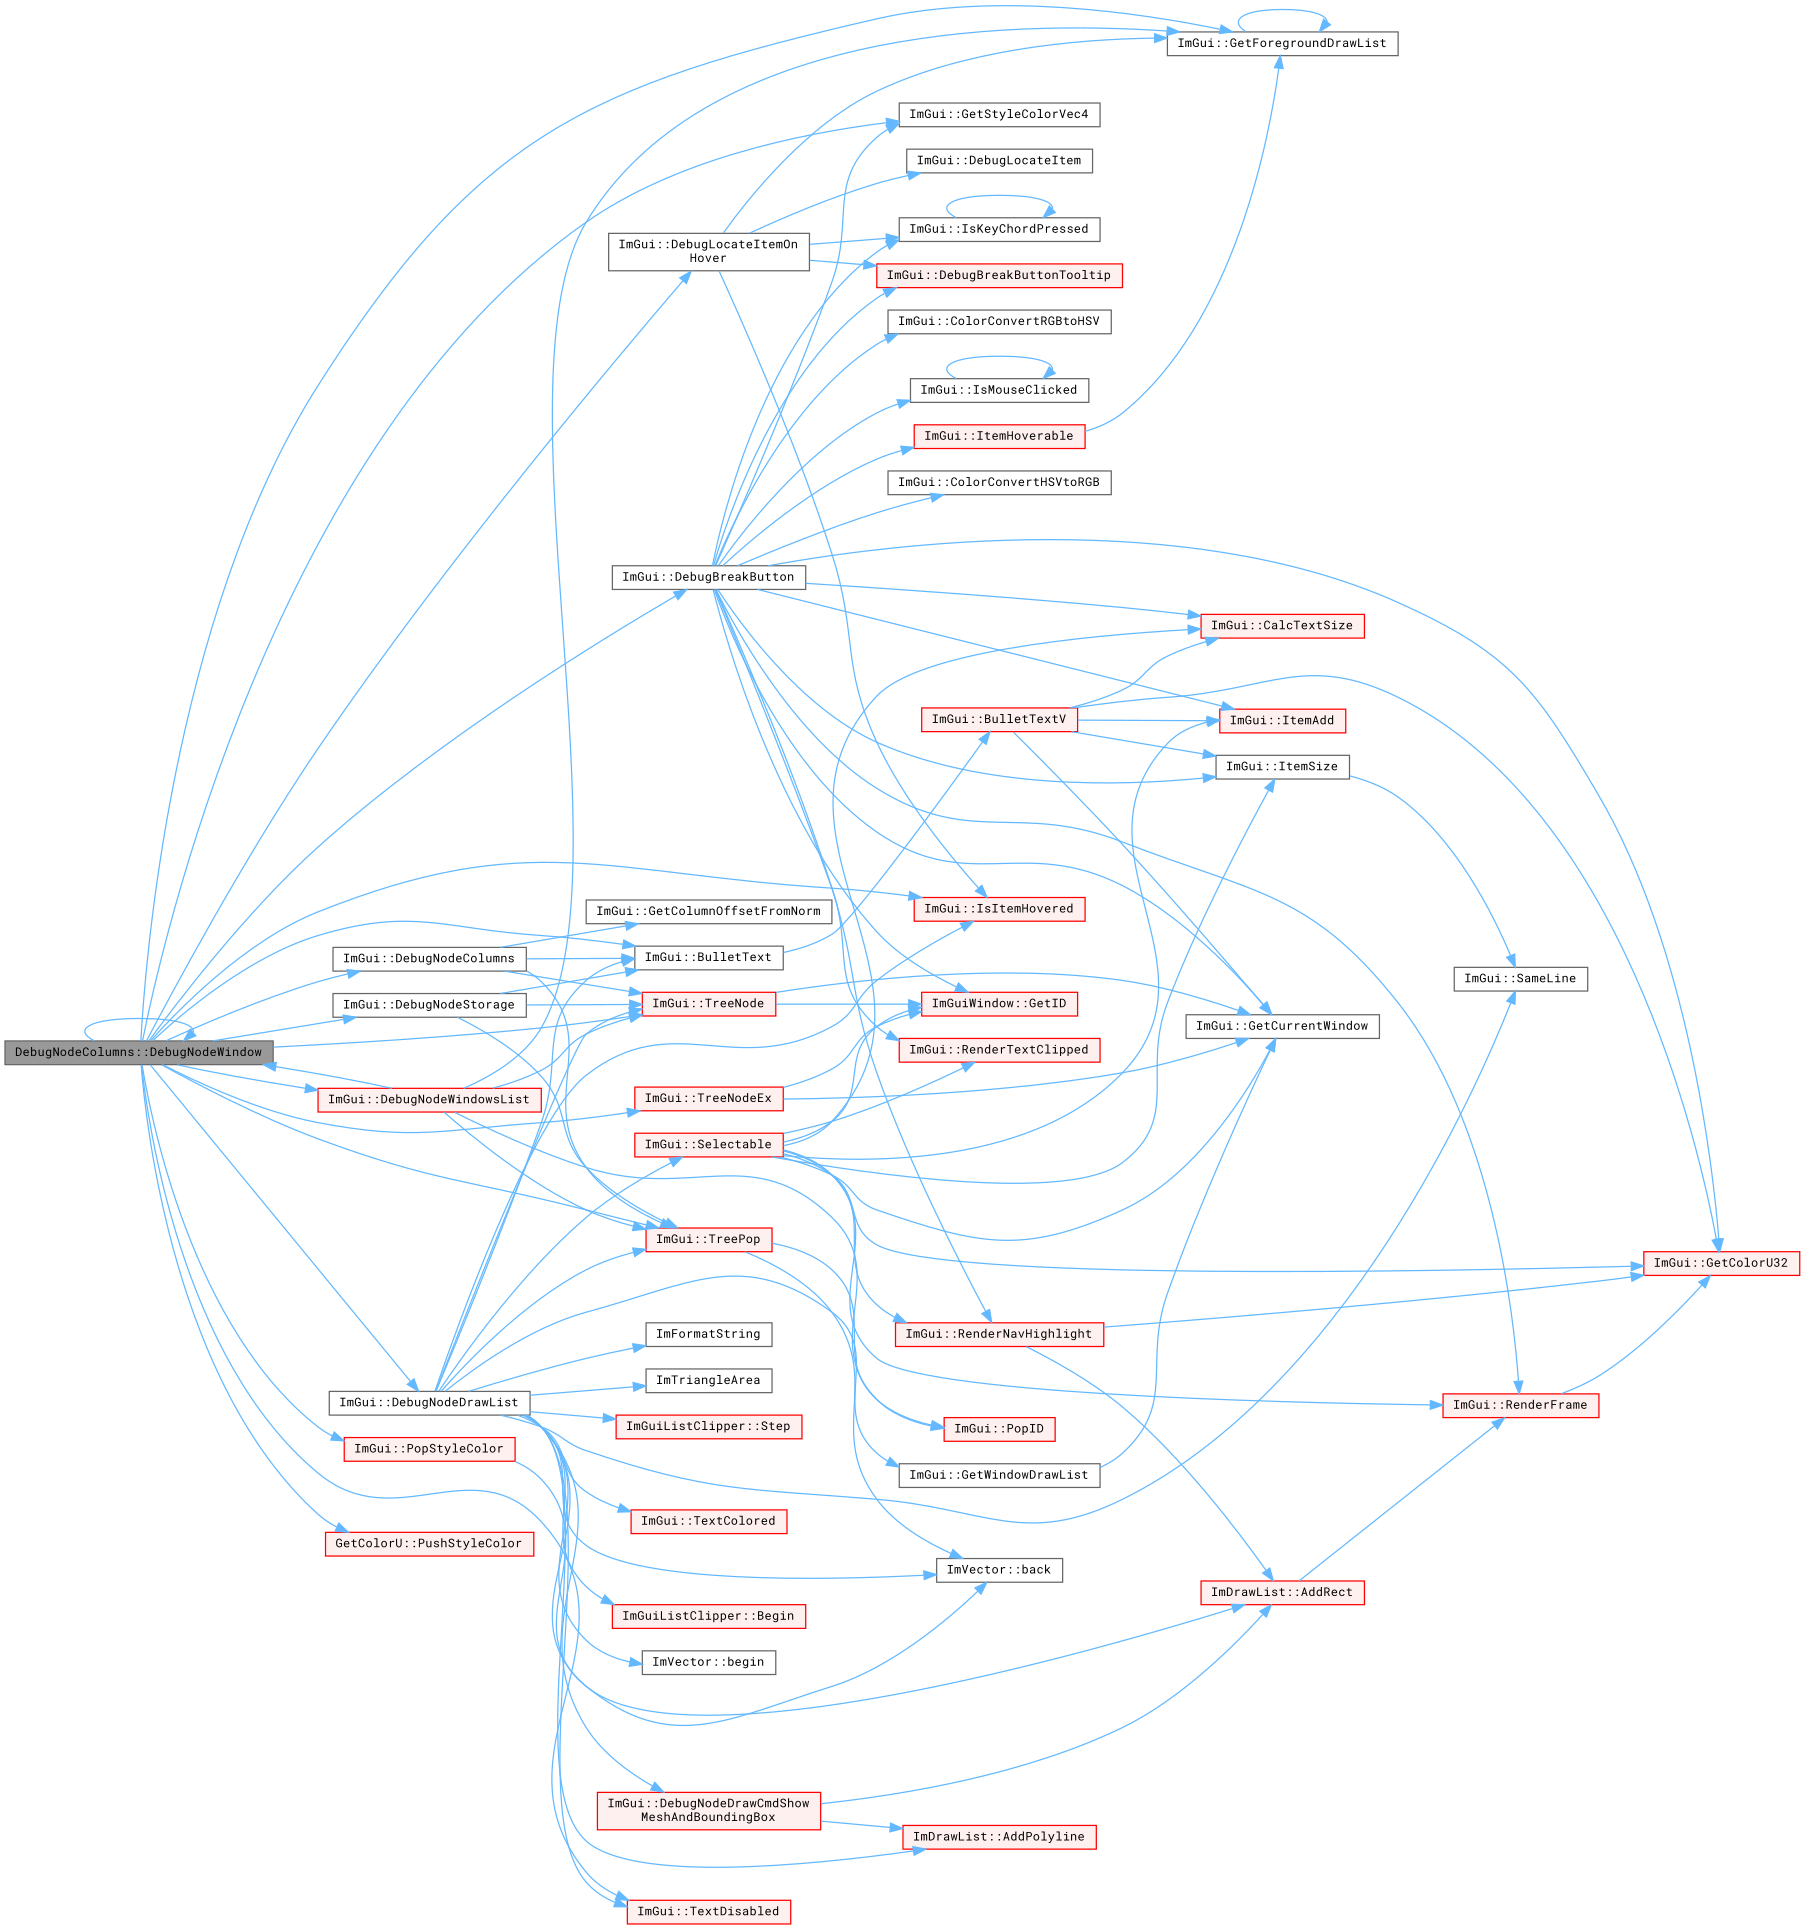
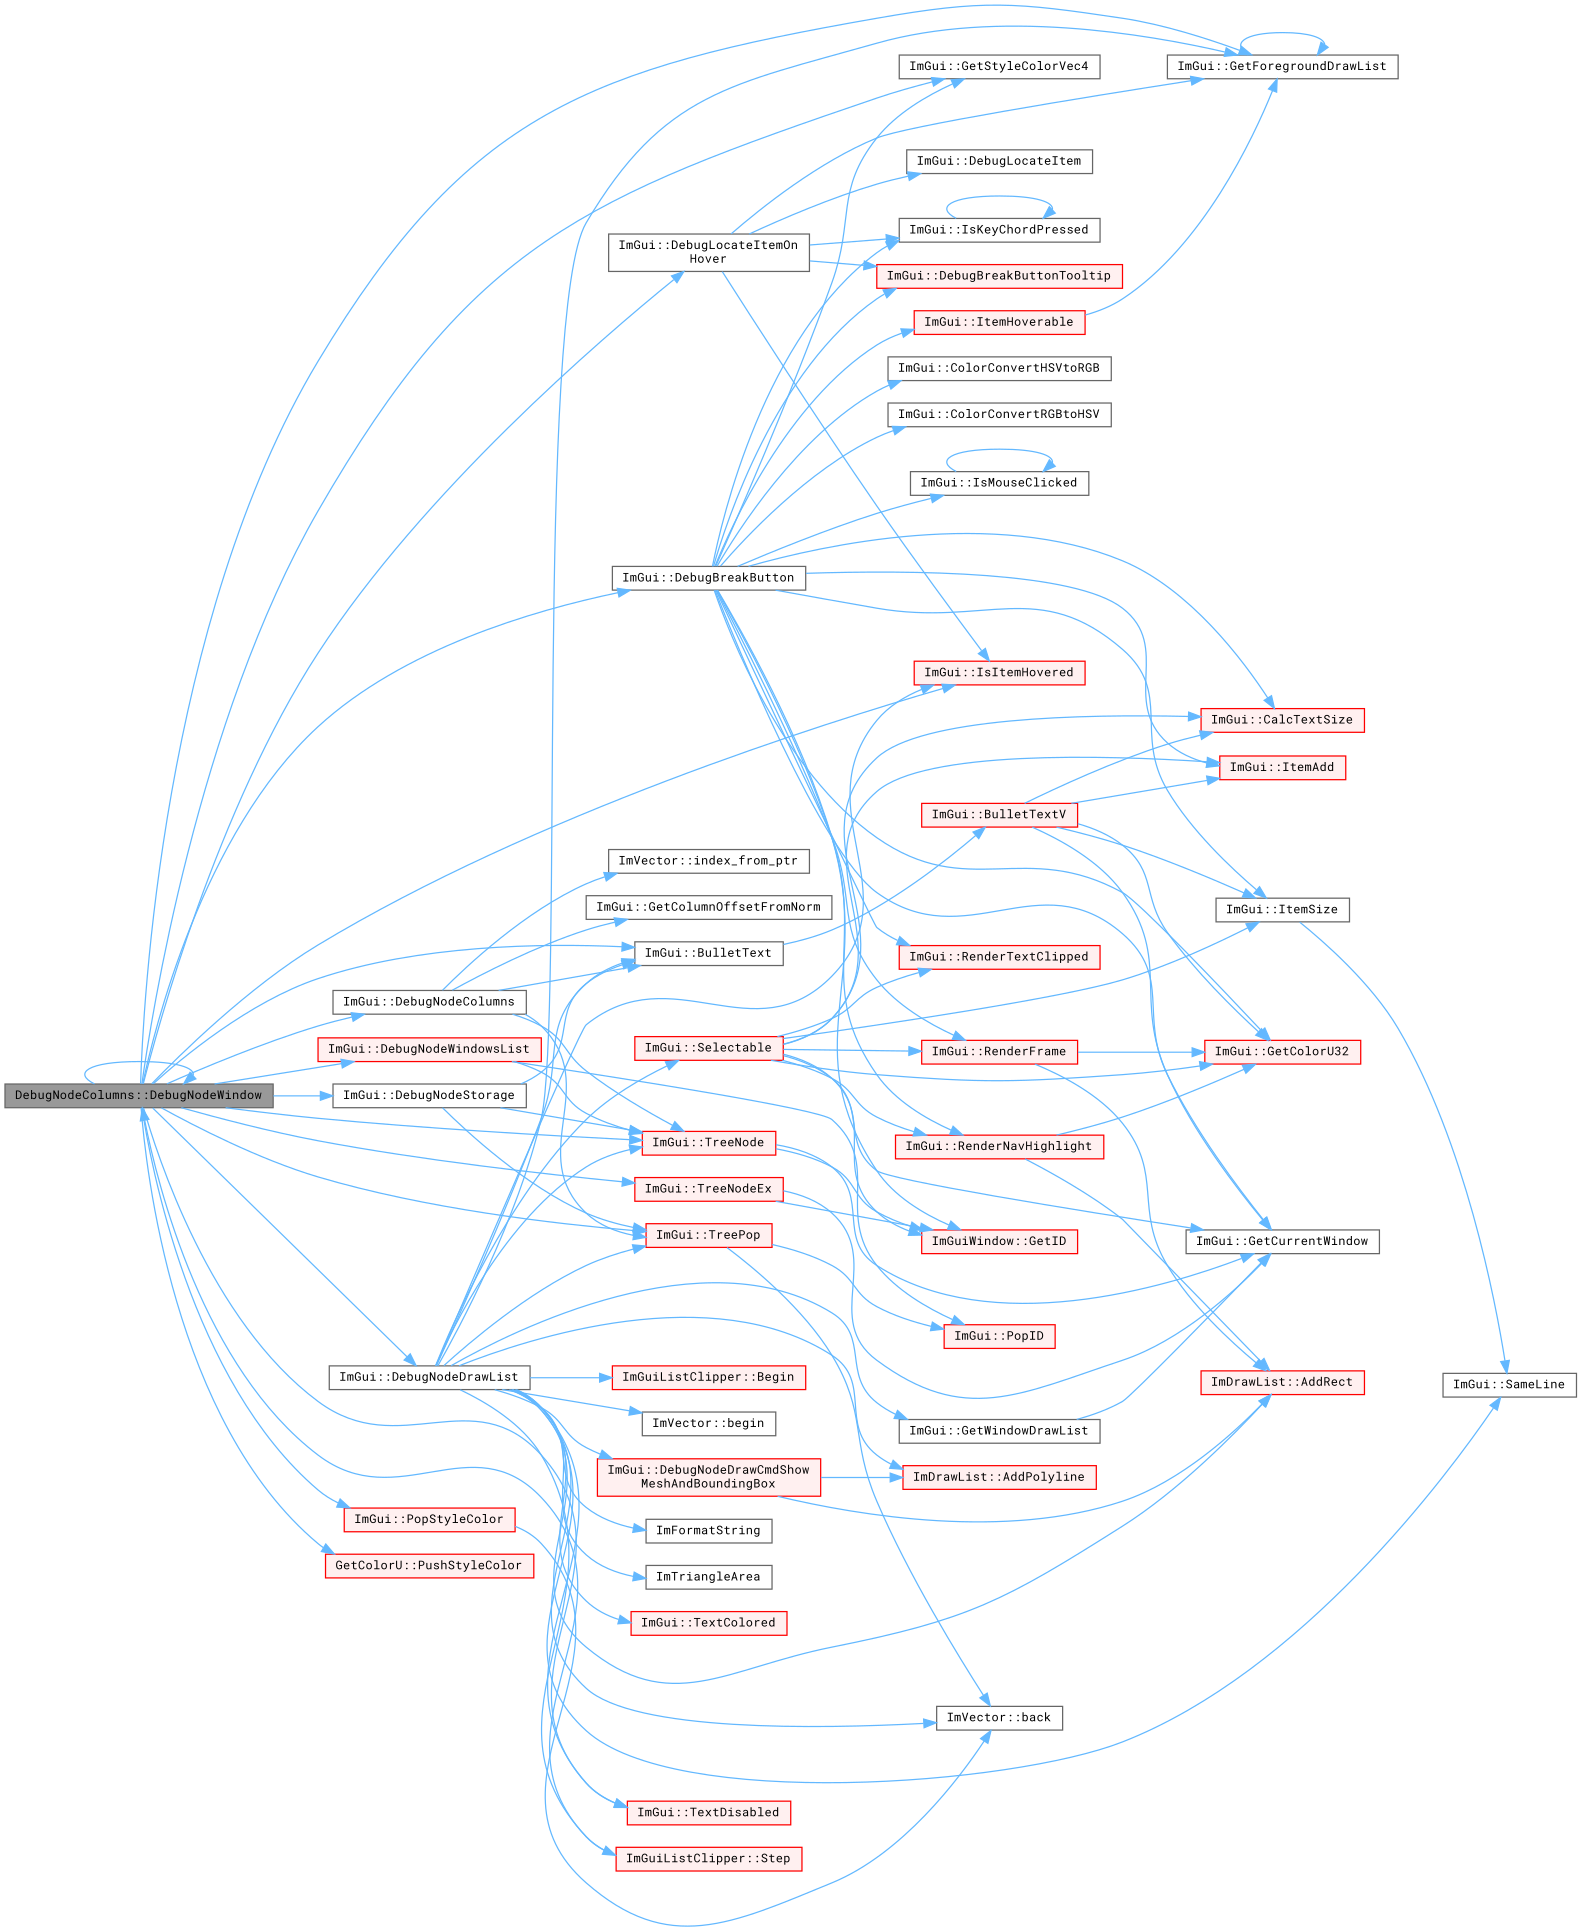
  digraph {
    fontname="Roboto Mono"
    rankdir=LR
    node [color=red fillcolor="#FFF0F0" fontname="Roboto Mono" fontsize=10 shape=box style=filled]
    edge [color=steelblue1 fontname="Roboto Mono" fontsize=10 labelfontname=Helvetica labelfontsize=10 style=solid]
    n1 [color=gray40 fillcolor=grey60 fontcolor=black height=0.2 label="DebugNodeColumns::DebugNodeWindow" width=0.4]
    n2 [color=grey40 fillcolor=white height=0.2 label="ImGui::BulletText" width=0.4]
    n3 [color=grey40 fillcolor=white height=0.2 label="ImGui::DebugBreakButton" width=0.4]
    n4 [color=grey40 fillcolor=white height=0.2 label="ImGui::GetStyleColorVec4" width=0.4]
    n5 [color=grey40 fillcolor=white height=0.2 label="ImGui::GetForegroundDrawList" width=0.4]
    n6 [color=grey40 fillcolor=white height=0.2 label="ImGui::DebugLocateItemOn\lHover" width=0.4]
    n7 [height=0.2 label="ImGui::IsItemHovered" width=0.4]
    n8 [color=grey40 fillcolor=white height=0.2 label="ImGui::DebugNodeColumns" width=0.4]
    n9 [height=0.2 label="ImGui::TreeNode" width=0.4]
    n10 [height=0.2 label="ImGui::TreePop" width=0.4]
    n11 [color=grey40 fillcolor=white height=0.2 label="ImGui::DebugNodeDrawList" width=0.4]
    n12 [height=0.2 label="ImGui::TextDisabled" width=0.4]
    n13 [color=grey40 fillcolor=white height=0.2 label="ImGui::DebugNodeStorage" width=0.4]
    n14 [height=0.2 label="ImGui::DebugNodeWindowsList" width=0.4]
    n15 [height=0.2 label="ImGui::PopStyleColor" width=0.4]
    n16 [height=0.2 label="GetColorU::PushStyleColor" width=0.4]
    n17 [height=0.2 label="ImGui::TreeNodeEx" width=0.4]
    n18 [height=0.2 label="ImGui::BulletTextV" width=0.4]
    n19 [height=0.2 label="ImGui::CalcTextSize" width=0.4]
    n20 [height=0.2 label="ImGui::GetColorU32" width=0.4]
    n21 [color=grey40 fillcolor=white height=0.2 label="ImGui::GetCurrentWindow" width=0.4]
    n22 [height=0.2 label="ImGui::ItemAdd" width=0.4]
    n23 [color=grey40 fillcolor=white height=0.2 label="ImGui::ItemSize" width=0.4]
    n24 [color=grey40 fillcolor=white height=0.2 label="ImGui::ColorConvertHSVtoRGB" width=0.4]
    n25 [color=grey40 fillcolor=white height=0.2 label="ImGui::ColorConvertRGBtoHSV" width=0.4]
    n26 [height=0.2 label="ImGui::DebugBreakButtonTooltip" width=0.4]
    n27 [height=0.2 label="ImGuiWindow::GetID" width=0.4]
    n28 [color=grey40 fillcolor=white height=0.2 label="ImGui::IsKeyChordPressed" width=0.4]
    n29 [color=grey40 fillcolor=white height=0.2 label="ImGui::IsMouseClicked" width=0.4]
    n30 [height=0.2 label="ImGui::ItemHoverable" width=0.4]
    n31 [height=0.2 label="ImGui::RenderFrame" width=0.4]
    n32 [height=0.2 label="ImGui::RenderNavHighlight" width=0.4]
    n33 [height=0.2 label="ImGui::RenderTextClipped" width=0.4]
    n34 [color=grey40 fillcolor=white height=0.2 label="ImGui::DebugLocateItem" width=0.4]
    n35 [color=grey40 fillcolor=white height=0.2 label="ImGui::GetColumnOffsetFromNorm" width=0.4]
+   n36 [color=grey40 fillcolor=white height=0.2 label="ImVector::index_from_ptr" width=0.4]
    n37 [color=grey40 fillcolor=white height=0.2 label="ImVector::back" width=0.4]
    n38 [height=0.2 label="ImGui::PopID" width=0.4]
    n39 [color=grey40 fillcolor=white height=0.2 label="ImGui::SameLine" width=0.4]
    n40 [height=0.2 label="ImDrawList::AddRect" width=0.4]
    n41 [height=0.2 label="ImDrawList::AddPolyline" width=0.4]
    n42 [height=0.2 label="ImGuiListClipper::Begin" width=0.4]
    n43 [color=grey40 fillcolor=white height=0.2 label="ImVector::begin" width=0.4]
    n44 [height=0.2 label="ImGui::DebugNodeDrawCmdShow\lMeshAndBoundingBox" width=0.4]
    n45 [color=grey40 fillcolor=white height=0.2 label="ImGui::GetWindowDrawList" width=0.4]
    n46 [color=grey40 fillcolor=white height=0.2 label=ImFormatString width=0.4]
    n47 [color=grey40 fillcolor=white height=0.2 label=ImTriangleArea width=0.4]
    n48 [height=0.2 label="ImGui::Selectable" width=0.4]
    n49 [height=0.2 label="ImGuiListClipper::Step" width=0.4]
    n50 [height=0.2 label="ImGui::TextColored" width=0.4]
    n1 -> n1
    n1 -> n2
    n1 -> n3
    n1 -> n4
    n1 -> n5
    n1 -> n6
    n1 -> n7
    n1 -> n8
    n1 -> n9
    n1 -> n10
    n1 -> n11
    n1 -> n12
    n1 -> n13
    n1 -> n14
    n1 -> n15
    n1 -> n16
    n1 -> n17
    n2 -> n18
    n3 -> n4
    n3 -> n19
    n3 -> n20
    n3 -> n21
    n3 -> n22
    n3 -> n23
    n3 -> n24
    n3 -> n25
    n3 -> n26
    n3 -> n27
    n3 -> n28
    n3 -> n29
    n3 -> n30
    n3 -> n31
    n3 -> n32
    n3 -> n33
    n5 -> n5
    n6 -> n5
    n6 -> n7
    n6 -> n26
    n6 -> n28
    n6 -> n34
    n8 -> n2
    n8 -> n9
    n8 -> n10
    n8 -> n35
+   n8 -> n36
    n9 -> n21
    n9 -> n27
    n10 -> n37
    n10 -> n38
    n11 -> n2
-   n14 -> n5
+   n11 -> n5
    n11 -> n7
    n11 -> n9
    n11 -> n10
    n11 -> n12
    n11 -> n37
    n11 -> n39
    n11 -> n40
    n11 -> n41
    n11 -> n42
    n11 -> n43
    n11 -> n44
    n11 -> n45
    n11 -> n46
    n11 -> n47
    n11 -> n48
    n11 -> n49
    n11 -> n50
    n13 -> n2
    n13 -> n9
    n13 -> n10
-   n14 -> n1
+   n49 -> n1
    n14 -> n9
-   n14 -> n10
    n14 -> n38
    n15 -> n37
    n17 -> n21
    n17 -> n27
    n18 -> n19
    n18 -> n20
    n18 -> n21
    n18 -> n22
    n18 -> n23
    n23 -> n39
    n28 -> n28
    n29 -> n29
    n30 -> n5
    n31 -> n20
-   n40 -> n31
+   n31 -> n40
    n32 -> n20
    n32 -> n40
    n44 -> n40
    n44 -> n41
    n45 -> n21
    n48 -> n19
    n48 -> n20
    n48 -> n21
    n48 -> n22
    n48 -> n23
    n48 -> n27
    n48 -> n31
    n48 -> n32
    n48 -> n33
  }
